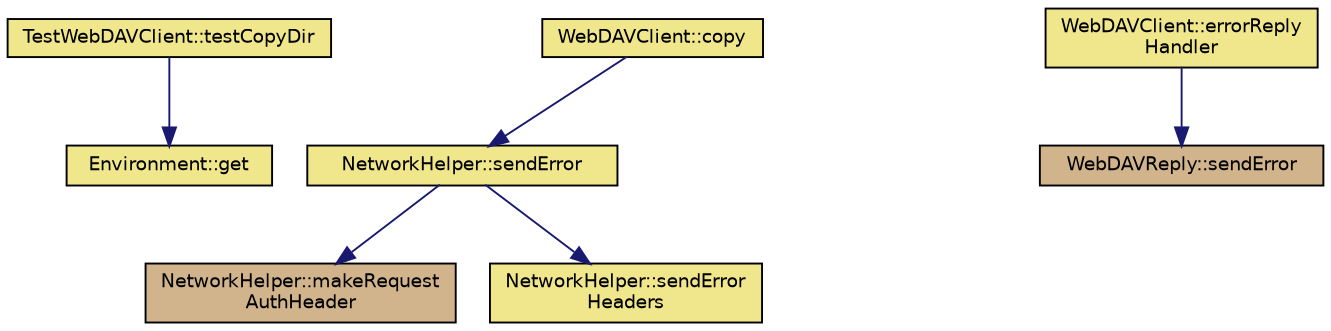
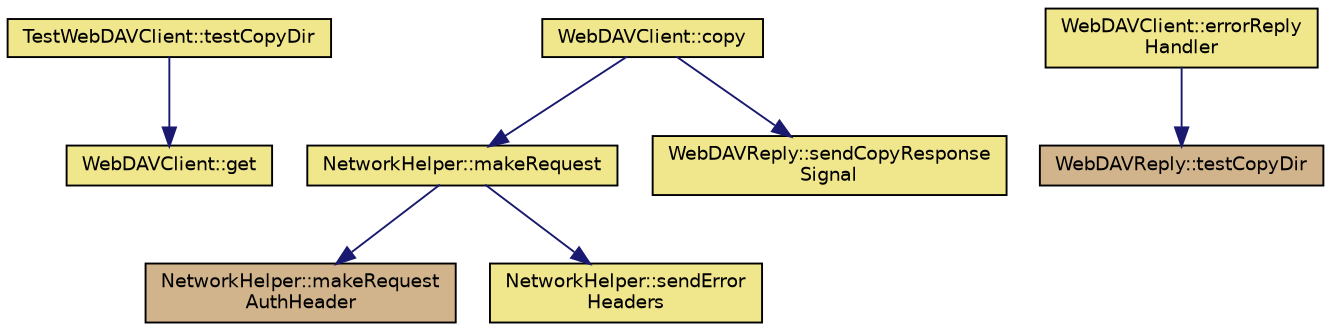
  digraph {
    rankdir=TB
    node [color=black fillcolor=khaki fontname=Helvetica fontsize=10 shape=record style=filled]
    edge [color=midnightblue fontname=Helvetica fontsize=10 labelfontname=Helvetica labelfontsize=10 style=solid]
    n1 [fontcolor=black height=0.2 label="TestWebDAVClient::testCopyDir" width=0.4]
-   n2 [height=0.2 label="Environment::get" width=0.4]
+   n2 [height=0.2 label="WebDAVClient::get" width=0.4]
    n3 [height=0.2 label="WebDAVClient::copy" width=0.4]
-   n4 [height=0.2 label="NetworkHelper::sendError" width=0.4]
+   n4 [height=0.2 label="NetworkHelper::makeRequest" width=0.4]
+   n5 [height=0.2 label="WebDAVReply::sendCopyResponse\lSignal" width=0.4]
    n6 [fillcolor=tan height=0.2 label="NetworkHelper::makeRequest\lAuthHeader" width=0.4]
    n7 [height=0.2 label="NetworkHelper::sendError\lHeaders" width=0.4]
    n8 [height=0.2 label="WebDAVClient::errorReply\lHandler" width=0.4]
-   n9 [fillcolor=tan height=0.2 label="WebDAVReply::sendError" width=0.4]
+   n9 [fillcolor=tan height=0.2 label="WebDAVReply::testCopyDir" width=0.4]
    n1 -> n2
    n3 -> n4
+   n3 -> n5
    n4 -> n6
    n4 -> n7
    n8 -> n9
  }
